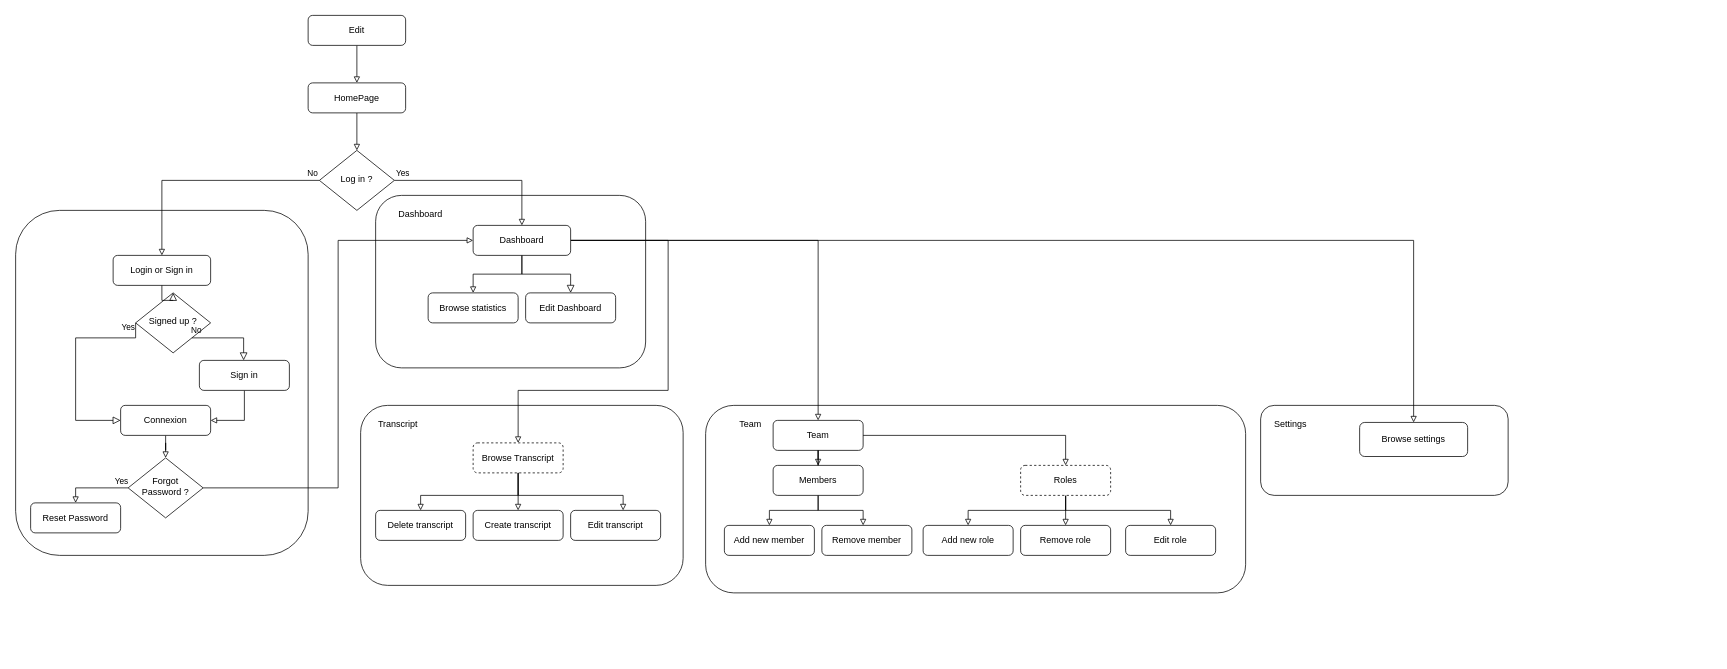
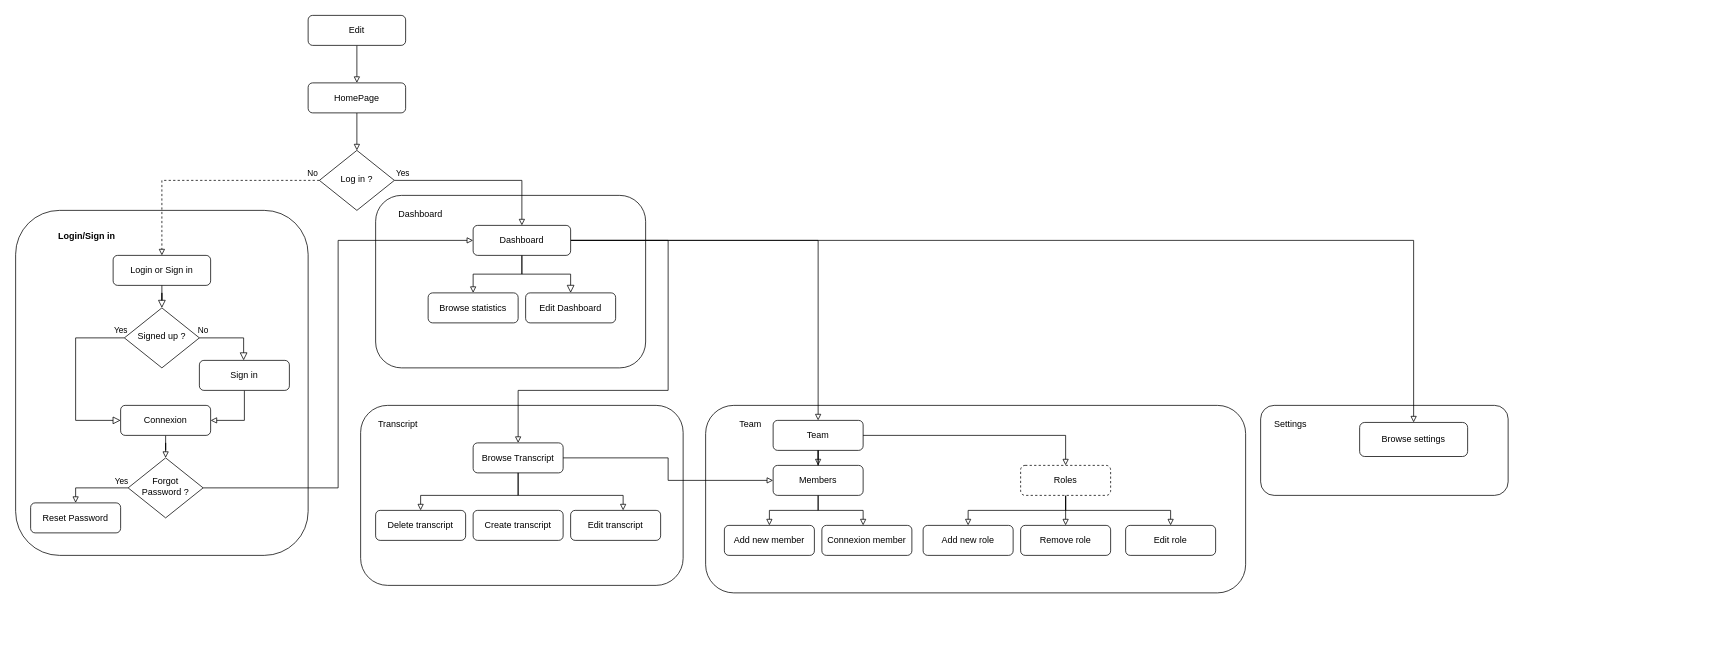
  <mxCell id="0" />
  <mxCell id="1" parent="0" />
  <mxCell id="2" value="" style="group" vertex="1" connectable="0" parent="1"><mxGeometry x="20" y="280" width="390" height="590" as="geometry" /></mxCell>
  <mxCell id="3" value="" style="rounded=1;whiteSpace=wrap;html=1;fillColor=none;align=left;" vertex="1" parent="2"><mxGeometry width="390" height="460" as="geometry" /></mxCell>
+ <mxCell id="4" value="&lt;b&gt;Login/Sign in&lt;/b&gt;" style="text;html=1;strokeColor=none;fillColor=none;align=center;verticalAlign=middle;whiteSpace=wrap;rounded=0;" vertex="1" parent="2"><mxGeometry x="20" y="20" width="150" height="30" as="geometry" /></mxCell>
  <mxCell id="5" value="Login or Sign in" style="rounded=1;whiteSpace=wrap;html=1;fontSize=12;glass=0;strokeWidth=1;shadow=0;" parent="2" vertex="1"><mxGeometry x="130" y="60" width="130" height="40" as="geometry" /></mxCell>
- <mxCell id="6" value="Signed up ?" style="rhombus;whiteSpace=wrap;html=1;shadow=0;fontFamily=Helvetica;fontSize=12;align=center;strokeWidth=1;spacing=6;spacingTop=-4;" parent="2" vertex="1"><mxGeometry x="160" y="110" width="100" height="80" as="geometry" /></mxCell>
+ <mxCell id="6" value="Signed up ?" style="rhombus;whiteSpace=wrap;html=1;shadow=0;fontFamily=Helvetica;fontSize=12;align=center;strokeWidth=1;spacing=6;spacingTop=-4;" parent="2" vertex="1"><mxGeometry x="145" y="130" width="100" height="80" as="geometry" /></mxCell>
  <mxCell id="7" value="" style="rounded=0;html=1;jettySize=auto;orthogonalLoop=1;fontSize=11;endArrow=block;endFill=0;endSize=8;strokeWidth=1;shadow=0;labelBackgroundColor=none;edgeStyle=orthogonalEdgeStyle;" parent="2" source="5" target="6" edge="1"><mxGeometry relative="1" as="geometry" /></mxCell>
  <mxCell id="8" style="edgeStyle=orthogonalEdgeStyle;rounded=0;orthogonalLoop=1;jettySize=auto;html=1;entryX=1;entryY=0.5;entryDx=0;entryDy=0;endArrow=block;endFill=0;" edge="1" parent="2" source="9" target="12"><mxGeometry relative="1" as="geometry"><mxPoint x="305" y="260.0" as="targetPoint" /><Array as="points"><mxPoint x="305" y="280" /></Array></mxGeometry></mxCell>
  <mxCell id="9" value="Sign in" style="rounded=1;whiteSpace=wrap;html=1;fontSize=12;glass=0;strokeWidth=1;shadow=0;" parent="2" vertex="1"><mxGeometry x="245" y="200" width="120" height="40" as="geometry" /></mxCell>
  <mxCell id="10" value="No" style="edgeStyle=orthogonalEdgeStyle;rounded=0;html=1;jettySize=auto;orthogonalLoop=1;fontSize=11;endArrow=block;endFill=0;endSize=8;strokeWidth=1;shadow=0;labelBackgroundColor=none;" parent="2" source="6" target="9" edge="1"><mxGeometry x="-0.888" y="10" relative="1" as="geometry"><mxPoint as="offset" /><Array as="points"><mxPoint x="304" y="170" /></Array></mxGeometry></mxCell>
  <mxCell id="11" style="edgeStyle=orthogonalEdgeStyle;rounded=0;orthogonalLoop=1;jettySize=auto;html=1;entryX=0.5;entryY=0;entryDx=0;entryDy=0;endArrow=block;endFill=0;" edge="1" parent="2" source="12" target="16"><mxGeometry relative="1" as="geometry" /></mxCell>
  <mxCell id="12" value="Connexion" style="rounded=1;whiteSpace=wrap;html=1;fontSize=12;glass=0;strokeWidth=1;shadow=0;" parent="2" vertex="1"><mxGeometry x="140" y="260" width="120" height="40" as="geometry" /></mxCell>
  <mxCell id="13" value="Yes" style="edgeStyle=orthogonalEdgeStyle;rounded=0;html=1;jettySize=auto;orthogonalLoop=1;fontSize=11;endArrow=block;endFill=0;endSize=8;strokeWidth=1;shadow=0;labelBackgroundColor=none;exitX=0;exitY=0.5;exitDx=0;exitDy=0;" parent="2" source="6" target="12" edge="1"><mxGeometry x="-0.958" y="-10" relative="1" as="geometry"><mxPoint as="offset" /><mxPoint x="139.957" y="289.966" as="sourcePoint" /><Array as="points"><mxPoint x="80" y="170" /><mxPoint x="80" y="280" /></Array></mxGeometry></mxCell>
  <mxCell id="14" style="edgeStyle=orthogonalEdgeStyle;rounded=0;orthogonalLoop=1;jettySize=auto;html=1;entryX=0.5;entryY=0;entryDx=0;entryDy=0;endArrow=block;endFill=0;" edge="1" parent="2" source="16" target="17"><mxGeometry relative="1" as="geometry" /></mxCell>
  <mxCell id="15" value="Yes" style="edgeLabel;html=1;align=center;verticalAlign=middle;resizable=0;points=[];" vertex="1" connectable="0" parent="14"><mxGeometry x="-0.574" y="-1" relative="1" as="geometry"><mxPoint x="9" y="-9" as="offset" /></mxGeometry></mxCell>
  <mxCell id="16" value="Forgot Password ?" style="rhombus;whiteSpace=wrap;html=1;shadow=0;fontFamily=Helvetica;fontSize=12;align=center;strokeWidth=1;spacing=6;spacingTop=-4;" vertex="1" parent="2"><mxGeometry x="150" y="330" width="100" height="80" as="geometry" /></mxCell>
  <mxCell id="17" value="Reset Password" style="rounded=1;whiteSpace=wrap;html=1;fontSize=12;glass=0;strokeWidth=1;shadow=0;" vertex="1" parent="2"><mxGeometry x="20" y="390" width="120" height="40" as="geometry" /></mxCell>
  <mxCell id="18" style="edgeStyle=orthogonalEdgeStyle;rounded=0;orthogonalLoop=1;jettySize=auto;html=1;endArrow=block;endFill=0;" edge="1" parent="1" source="19" target="24"><mxGeometry relative="1" as="geometry" /></mxCell>
  <mxCell id="19" value="HomePage" style="rounded=1;whiteSpace=wrap;html=1;fontSize=12;glass=0;strokeWidth=1;shadow=0;" vertex="1" parent="1"><mxGeometry x="410" y="110" width="130" height="40" as="geometry" /></mxCell>
- <mxCell id="20" style="edgeStyle=orthogonalEdgeStyle;rounded=0;orthogonalLoop=1;jettySize=auto;html=1;endArrow=block;endFill=0;entryX=0.5;entryY=0;entryDx=0;entryDy=0;" edge="1" parent="1" source="24" target="5"><mxGeometry relative="1" as="geometry" /></mxCell>
+ <mxCell id="20" style="edgeStyle=orthogonalEdgeStyle;rounded=0;orthogonalLoop=1;jettySize=auto;html=1;endArrow=block;endFill=0;entryX=0.5;entryY=0;entryDx=0;entryDy=0;dashed=1;" edge="1" parent="1" source="24" target="5"><mxGeometry relative="1" as="geometry" /></mxCell>
  <mxCell id="21" value="No" style="edgeLabel;html=1;align=center;verticalAlign=middle;resizable=0;points=[];" vertex="1" connectable="0" parent="20"><mxGeometry x="-0.526" y="-1" relative="1" as="geometry"><mxPoint x="63" y="-9" as="offset" /></mxGeometry></mxCell>
  <mxCell id="22" style="edgeStyle=orthogonalEdgeStyle;rounded=0;orthogonalLoop=1;jettySize=auto;html=1;entryX=0.5;entryY=0;entryDx=0;entryDy=0;endArrow=block;endFill=0;" edge="1" parent="1" source="24" target="33"><mxGeometry relative="1" as="geometry"><mxPoint x="755" y="280" as="targetPoint" /><Array as="points"><mxPoint x="695" y="240" /></Array></mxGeometry></mxCell>
  <mxCell id="23" value="Yes" style="edgeLabel;html=1;align=center;verticalAlign=middle;resizable=0;points=[];" vertex="1" connectable="0" parent="22"><mxGeometry x="-0.733" y="3" relative="1" as="geometry"><mxPoint x="-21" y="-7" as="offset" /></mxGeometry></mxCell>
  <mxCell id="24" value="Log in ?" style="rhombus;whiteSpace=wrap;html=1;shadow=0;fontFamily=Helvetica;fontSize=12;align=center;strokeWidth=1;spacing=6;spacingTop=-4;" vertex="1" parent="1"><mxGeometry x="425" y="200" width="100" height="80" as="geometry" /></mxCell>
  <mxCell id="25" style="edgeStyle=orthogonalEdgeStyle;rounded=0;orthogonalLoop=1;jettySize=auto;html=1;entryX=0.5;entryY=0;entryDx=0;entryDy=0;endArrow=block;endFill=0;" edge="1" parent="1" source="26" target="19"><mxGeometry relative="1" as="geometry" /></mxCell>
  <mxCell id="26" value="Edit" style="rounded=1;whiteSpace=wrap;html=1;fontSize=12;glass=0;strokeWidth=1;shadow=0;" vertex="1" parent="1"><mxGeometry x="410" y="20" width="130" height="40" as="geometry" /></mxCell>
  <mxCell id="27" style="edgeStyle=orthogonalEdgeStyle;rounded=0;orthogonalLoop=1;jettySize=auto;html=1;entryX=0;entryY=0.5;entryDx=0;entryDy=0;endArrow=block;endFill=0;" edge="1" parent="1" source="16" target="33"><mxGeometry relative="1" as="geometry" /></mxCell>
  <mxCell id="28" value="" style="rounded=1;whiteSpace=wrap;html=1;fillColor=none;align=left;" vertex="1" parent="1"><mxGeometry x="500" y="260" width="360" height="230" as="geometry" /></mxCell>
  <mxCell id="29" style="edgeStyle=orthogonalEdgeStyle;rounded=0;orthogonalLoop=1;jettySize=auto;html=1;endArrow=block;endFill=0;" edge="1" parent="1" source="33" target="36"><mxGeometry relative="1" as="geometry" /></mxCell>
  <mxCell id="30" style="edgeStyle=orthogonalEdgeStyle;rounded=0;orthogonalLoop=1;jettySize=auto;html=1;endArrow=block;endFill=0;" edge="1" parent="1" source="33" target="39"><mxGeometry relative="1" as="geometry"><Array as="points"><mxPoint x="890" y="320" /><mxPoint x="890" y="520" /><mxPoint x="690" y="520" /></Array></mxGeometry></mxCell>
  <mxCell id="31" style="edgeStyle=orthogonalEdgeStyle;rounded=0;orthogonalLoop=1;jettySize=auto;html=1;endArrow=block;endFill=0;entryX=0.5;entryY=0;entryDx=0;entryDy=0;" edge="1" parent="1" source="33" target="64"><mxGeometry relative="1" as="geometry" /></mxCell>
  <mxCell id="32" style="edgeStyle=orthogonalEdgeStyle;rounded=0;orthogonalLoop=1;jettySize=auto;html=1;endArrow=block;endFill=0;" edge="1" parent="1" source="33" target="70"><mxGeometry relative="1" as="geometry" /></mxCell>
  <mxCell id="33" value="Dashboard" style="rounded=1;whiteSpace=wrap;html=1;fontSize=12;glass=0;strokeWidth=1;shadow=0;" vertex="1" parent="1"><mxGeometry x="630" y="300" width="130" height="40" as="geometry" /></mxCell>
  <mxCell id="34" value="" style="rounded=0;html=1;jettySize=auto;orthogonalLoop=1;fontSize=11;endArrow=block;endFill=0;endSize=8;strokeWidth=1;shadow=0;labelBackgroundColor=none;edgeStyle=orthogonalEdgeStyle;entryX=0.5;entryY=0;entryDx=0;entryDy=0;" edge="1" parent="1" source="33" target="35"><mxGeometry relative="1" as="geometry"><mxPoint x="695" y="390" as="targetPoint" /></mxGeometry></mxCell>
  <mxCell id="35" value="Edit Dashboard" style="rounded=1;whiteSpace=wrap;html=1;fontSize=12;glass=0;strokeWidth=1;shadow=0;" vertex="1" parent="1"><mxGeometry x="700" y="390" width="120" height="40" as="geometry" /></mxCell>
  <mxCell id="36" value="Browse statistics" style="rounded=1;whiteSpace=wrap;html=1;fontSize=12;glass=0;strokeWidth=1;shadow=0;" vertex="1" parent="1"><mxGeometry x="570" y="390" width="120" height="40" as="geometry" /></mxCell>
  <mxCell id="37" value="Dashboard" style="text;html=1;strokeColor=none;fillColor=none;align=center;verticalAlign=middle;whiteSpace=wrap;rounded=0;" vertex="1" parent="1"><mxGeometry x="530" y="270" width="60" height="30" as="geometry" /></mxCell>
  <mxCell id="38" value="" style="group" vertex="1" connectable="0" parent="1"><mxGeometry x="480" y="540" width="430" height="240" as="geometry" /></mxCell>
- <mxCell id="39" value="Browse Transcript" style="rounded=1;whiteSpace=wrap;html=1;fontSize=12;glass=0;strokeWidth=1;shadow=0;dashed=1;" vertex="1" parent="38"><mxGeometry x="150" y="50" width="120" height="40" as="geometry" /></mxCell>
+ <mxCell id="39" value="Browse Transcript" style="rounded=1;whiteSpace=wrap;html=1;fontSize=12;glass=0;strokeWidth=1;shadow=0;" vertex="1" parent="38"><mxGeometry x="150" y="50" width="120" height="40" as="geometry" /></mxCell>
  <mxCell id="40" value="Create transcript" style="rounded=1;whiteSpace=wrap;html=1;fontSize=12;glass=0;strokeWidth=1;shadow=0;" vertex="1" parent="38"><mxGeometry x="150" y="140" width="120" height="40" as="geometry" /></mxCell>
- <mxCell id="41" style="edgeStyle=orthogonalEdgeStyle;rounded=0;orthogonalLoop=1;jettySize=auto;html=1;entryX=0.5;entryY=0;entryDx=0;entryDy=0;endArrow=block;endFill=0;" edge="1" parent="38" source="39" target="40"><mxGeometry relative="1" as="geometry" /></mxCell>
+ <mxCell id="41" style="edgeStyle=orthogonalEdgeStyle;rounded=0;orthogonalLoop=1;jettySize=auto;html=1;endArrow=block;endFill=0;" edge="1" parent="38" source="39" target="63"><mxGeometry relative="1" as="geometry" /></mxCell>
  <mxCell id="42" value="Edit transcript" style="rounded=1;whiteSpace=wrap;html=1;fontSize=12;glass=0;strokeWidth=1;shadow=0;" vertex="1" parent="38"><mxGeometry x="280" y="140" width="120" height="40" as="geometry" /></mxCell>
  <mxCell id="43" style="edgeStyle=orthogonalEdgeStyle;rounded=0;orthogonalLoop=1;jettySize=auto;html=1;endArrow=block;endFill=0;" edge="1" parent="38" source="39" target="42"><mxGeometry relative="1" as="geometry"><Array as="points"><mxPoint x="210" y="120" /><mxPoint x="350" y="120" /></Array></mxGeometry></mxCell>
  <mxCell id="44" value="Delete transcript" style="rounded=1;whiteSpace=wrap;html=1;fontSize=12;glass=0;strokeWidth=1;shadow=0;" vertex="1" parent="38"><mxGeometry x="20" y="140" width="120" height="40" as="geometry" /></mxCell>
  <mxCell id="45" style="edgeStyle=orthogonalEdgeStyle;rounded=0;orthogonalLoop=1;jettySize=auto;html=1;endArrow=block;endFill=0;" edge="1" parent="38" source="39" target="44"><mxGeometry relative="1" as="geometry"><Array as="points"><mxPoint x="210" y="120" /><mxPoint x="80" y="120" /></Array></mxGeometry></mxCell>
  <mxCell id="46" value="" style="group" vertex="1" connectable="0" parent="38"><mxGeometry width="430" height="240" as="geometry" /></mxCell>
  <mxCell id="47" value="" style="rounded=1;whiteSpace=wrap;html=1;fillColor=none;align=left;" vertex="1" parent="46"><mxGeometry width="430" height="240" as="geometry" /></mxCell>
  <mxCell id="48" value="Transcript" style="text;html=1;strokeColor=none;fillColor=none;align=center;verticalAlign=middle;whiteSpace=wrap;rounded=0;" vertex="1" parent="46"><mxGeometry x="20" y="10" width="60" height="30" as="geometry" /></mxCell>
  <mxCell id="49" value="" style="group" vertex="1" connectable="0" parent="1"><mxGeometry x="960" y="540" width="700" height="250" as="geometry" /></mxCell>
  <mxCell id="50" value="" style="group" vertex="1" connectable="0" parent="49"><mxGeometry width="700" height="250" as="geometry" /></mxCell>
  <mxCell id="51" value="" style="rounded=1;whiteSpace=wrap;html=1;fillColor=none;" vertex="1" parent="50"><mxGeometry x="-20" width="720" height="250" as="geometry" /></mxCell>
  <mxCell id="52" value="Team" style="text;html=1;strokeColor=none;fillColor=none;align=center;verticalAlign=middle;whiteSpace=wrap;rounded=0;" vertex="1" parent="50"><mxGeometry x="10" y="10" width="60" height="30" as="geometry" /></mxCell>
  <mxCell id="53" style="edgeStyle=orthogonalEdgeStyle;rounded=0;orthogonalLoop=1;jettySize=auto;html=1;endArrow=block;endFill=0;" edge="1" parent="50" source="56" target="59"><mxGeometry relative="1" as="geometry"><Array as="points"><mxPoint x="460" y="140" /><mxPoint x="330" y="140" /></Array></mxGeometry></mxCell>
  <mxCell id="54" style="edgeStyle=orthogonalEdgeStyle;rounded=0;orthogonalLoop=1;jettySize=auto;html=1;endArrow=block;endFill=0;" edge="1" parent="50" source="56" target="60"><mxGeometry relative="1" as="geometry" /></mxCell>
  <mxCell id="55" style="edgeStyle=orthogonalEdgeStyle;rounded=0;orthogonalLoop=1;jettySize=auto;html=1;endArrow=block;endFill=0;" edge="1" parent="50" source="56" target="61"><mxGeometry relative="1" as="geometry"><Array as="points"><mxPoint x="460" y="140" /><mxPoint x="600" y="140" /></Array></mxGeometry></mxCell>
  <mxCell id="56" value="Roles" style="rounded=1;whiteSpace=wrap;html=1;fontSize=12;glass=0;strokeWidth=1;shadow=0;dashed=1;" vertex="1" parent="50"><mxGeometry x="400" y="80" width="120" height="40" as="geometry" /></mxCell>
  <mxCell id="57" value="Add new member" style="rounded=1;whiteSpace=wrap;html=1;fontSize=12;glass=0;strokeWidth=1;shadow=0;" vertex="1" parent="50"><mxGeometry x="5" y="160" width="120" height="40" as="geometry" /></mxCell>
- <mxCell id="58" value="Remove member" style="rounded=1;whiteSpace=wrap;html=1;fontSize=12;glass=0;strokeWidth=1;shadow=0;" vertex="1" parent="50"><mxGeometry x="135" y="160" width="120" height="40" as="geometry" /></mxCell>
+ <mxCell id="58" value="Connexion member" style="rounded=1;whiteSpace=wrap;html=1;fontSize=12;glass=0;strokeWidth=1;shadow=0;" vertex="1" parent="50"><mxGeometry x="135" y="160" width="120" height="40" as="geometry" /></mxCell>
  <mxCell id="59" value="Add new role" style="rounded=1;whiteSpace=wrap;html=1;fontSize=12;glass=0;strokeWidth=1;shadow=0;" vertex="1" parent="50"><mxGeometry x="270" y="160" width="120" height="40" as="geometry" /></mxCell>
  <mxCell id="60" value="Remove role" style="rounded=1;whiteSpace=wrap;html=1;fontSize=12;glass=0;strokeWidth=1;shadow=0;" vertex="1" parent="50"><mxGeometry x="400" y="160" width="120" height="40" as="geometry" /></mxCell>
  <mxCell id="61" value="Edit role" style="rounded=1;whiteSpace=wrap;html=1;fontSize=12;glass=0;strokeWidth=1;shadow=0;" vertex="1" parent="50"><mxGeometry x="540" y="160" width="120" height="40" as="geometry" /></mxCell>
  <mxCell id="62" style="edgeStyle=orthogonalEdgeStyle;rounded=0;orthogonalLoop=1;jettySize=auto;html=1;endArrow=block;endFill=0;" edge="1" parent="49" source="63" target="58"><mxGeometry relative="1" as="geometry"><Array as="points"><mxPoint x="130" y="140" /><mxPoint x="190" y="140" /></Array></mxGeometry></mxCell>
  <mxCell id="63" value="Members" style="rounded=1;whiteSpace=wrap;html=1;fontSize=12;glass=0;strokeWidth=1;shadow=0;" vertex="1" parent="49"><mxGeometry x="70" y="80" width="120" height="40" as="geometry" /></mxCell>
  <mxCell id="64" value="Team" style="rounded=1;whiteSpace=wrap;html=1;fontSize=12;glass=0;strokeWidth=1;shadow=0;" vertex="1" parent="49"><mxGeometry x="70" y="20" width="120" height="40" as="geometry" /></mxCell>
  <mxCell id="65" style="edgeStyle=orthogonalEdgeStyle;rounded=0;orthogonalLoop=1;jettySize=auto;html=1;endArrow=block;endFill=0;" edge="1" parent="49" source="63" target="57"><mxGeometry relative="1" as="geometry" /></mxCell>
  <mxCell id="66" style="edgeStyle=orthogonalEdgeStyle;rounded=0;orthogonalLoop=1;jettySize=auto;html=1;endArrow=block;endFill=0;" edge="1" parent="49" source="64" target="63"><mxGeometry relative="1" as="geometry" /></mxCell>
  <mxCell id="67" style="edgeStyle=orthogonalEdgeStyle;rounded=0;orthogonalLoop=1;jettySize=auto;html=1;endArrow=block;endFill=0;" edge="1" parent="49" source="64" target="56"><mxGeometry relative="1" as="geometry" /></mxCell>
  <mxCell id="68" value="" style="group" vertex="1" connectable="0" parent="1"><mxGeometry x="1680" y="540" width="600" height="250" as="geometry" /></mxCell>
  <mxCell id="69" value="" style="rounded=1;whiteSpace=wrap;html=1;fillColor=none;" vertex="1" parent="68"><mxGeometry width="330" height="120" as="geometry" /></mxCell>
  <mxCell id="70" value="Browse settings" style="rounded=1;whiteSpace=wrap;html=1;fontSize=12;glass=0;strokeWidth=1;shadow=0;" vertex="1" parent="68"><mxGeometry x="132" y="22.727" width="144" height="45.455" as="geometry" /></mxCell>
  <mxCell id="71" value="Settings" style="text;html=1;strokeColor=none;fillColor=none;align=center;verticalAlign=middle;whiteSpace=wrap;rounded=0;" vertex="1" parent="68"><mxGeometry x="10" y="10" width="60" height="30" as="geometry" /></mxCell>
